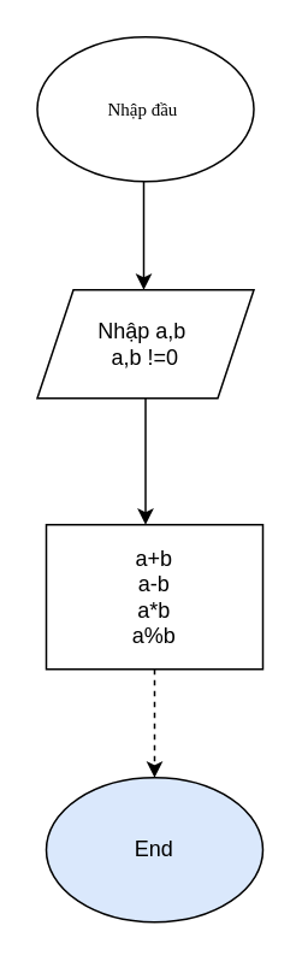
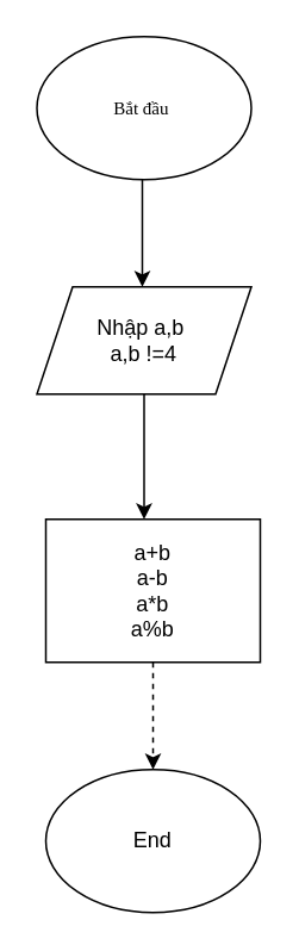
  <mxCell id="0" />
  <mxCell id="1" parent="0" />
- <mxCell id="2" value="&lt;font size=&quot;1&quot;&gt;Nhập đầu&amp;nbsp;&lt;/font&gt;" style="ellipse;whiteSpace=wrap;html=1;strokeColor=#000000;fontFamily=Times New Roman;" vertex="1" parent="1"><mxGeometry x="20" y="20" width="120" height="80" as="geometry" /></mxCell>
+ <mxCell id="2" value="&lt;font size=&quot;1&quot;&gt;Bắt đầu&amp;nbsp;&lt;/font&gt;" style="ellipse;whiteSpace=wrap;html=1;strokeColor=#000000;fontFamily=Times New Roman;" vertex="1" parent="1"><mxGeometry x="20" y="20" width="120" height="80" as="geometry" /></mxCell>
  <mxCell id="3" value="" style="endArrow=classic;html=1;rounded=0;" edge="1" parent="1"><mxGeometry width="50" height="50" relative="1" as="geometry"><mxPoint x="79" y="100" as="sourcePoint" /><mxPoint x="79" y="160" as="targetPoint" /></mxGeometry></mxCell>
- <mxCell id="4" value="Nhập a,b&amp;nbsp;&lt;div&gt;a,b !=0&lt;/div&gt;" style="shape=parallelogram;perimeter=parallelogramPerimeter;whiteSpace=wrap;html=1;fixedSize=1;" vertex="1" parent="1"><mxGeometry x="20" y="160" width="120" height="60" as="geometry" /></mxCell>
+ <mxCell id="4" value="Nhập a,b&amp;nbsp;&lt;div&gt;a,b !=4&lt;/div&gt;" style="shape=parallelogram;perimeter=parallelogramPerimeter;whiteSpace=wrap;html=1;fixedSize=1;" vertex="1" parent="1"><mxGeometry x="20" y="160" width="120" height="60" as="geometry" /></mxCell>
  <mxCell id="5" value="" style="endArrow=classic;html=1;rounded=0;" edge="1" parent="1"><mxGeometry width="50" height="50" relative="1" as="geometry"><mxPoint x="80" y="220" as="sourcePoint" /><mxPoint x="80" y="290" as="targetPoint" /></mxGeometry></mxCell>
  <mxCell id="6" value="a+b&lt;div&gt;a-b&lt;/div&gt;&lt;div&gt;a*b&lt;/div&gt;&lt;div&gt;a%b&lt;/div&gt;" style="rounded=0;whiteSpace=wrap;html=1;" vertex="1" parent="1"><mxGeometry x="25" y="290" width="120" height="80" as="geometry" /></mxCell>
  <mxCell id="7" value="" style="endArrow=classic;html=1;rounded=0;exitX=0.5;exitY=1;exitDx=0;exitDy=0;dashed=1;" edge="1" parent="1" source="6" target="8"><mxGeometry width="50" height="50" relative="1" as="geometry"><mxPoint x="55" y="420" as="sourcePoint" /><mxPoint x="85" y="490" as="targetPoint" /></mxGeometry></mxCell>
- <mxCell id="8" value="End" style="ellipse;whiteSpace=wrap;html=1;fillColor=#dae8fc;" vertex="1" parent="1"><mxGeometry x="25" y="430" width="120" height="80" as="geometry" /></mxCell>
+ <mxCell id="8" value="End" style="ellipse;whiteSpace=wrap;html=1;" vertex="1" parent="1"><mxGeometry x="25" y="430" width="120" height="80" as="geometry" /></mxCell>
